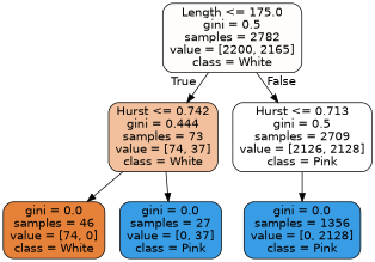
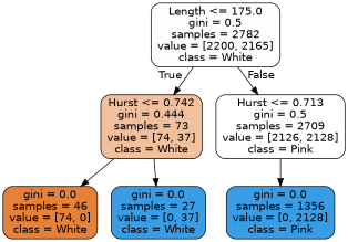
  digraph {
    node [color=black fillcolor="#399de5ff" fontname=helvetica shape=box style="filled, rounded"]
    edge [fontname=helvetica]
    n1 [fillcolor="#e5813904" label="Length <= 175.0\ngini = 0.5\nsamples = 2782\nvalue = [2200, 2165]\nclass = White"]
    n2 [fillcolor="#e581397f" label="Hurst <= 0.742\ngini = 0.444\nsamples = 73\nvalue = [74, 37]\nclass = White"]
    n3 [fillcolor="#399de500" label="Hurst <= 0.713\ngini = 0.5\nsamples = 2709\nvalue = [2126, 2128]\nclass = Pink"]
    n4 [fillcolor="#e58139ff" label="gini = 0.0\nsamples = 46\nvalue = [74, 0]\nclass = White"]
-   n5 [label="gini = 0.0\nsamples = 27\nvalue = [0, 37]\nclass = Pink"]
+   n5 [label="gini = 0.0\nsamples = 27\nvalue = [0, 37]\nclass = White"]
    n6 [label="gini = 0.0\nsamples = 1356\nvalue = [0, 2128]\nclass = Pink"]
    n1 -> n2 [headlabel=True labelangle=45 labeldistance=2.5]
    n1 -> n3 [headlabel=False labelangle=-45 labeldistance=2.5]
    n2 -> n4
    n2 -> n5
    n3 -> n6
  }
